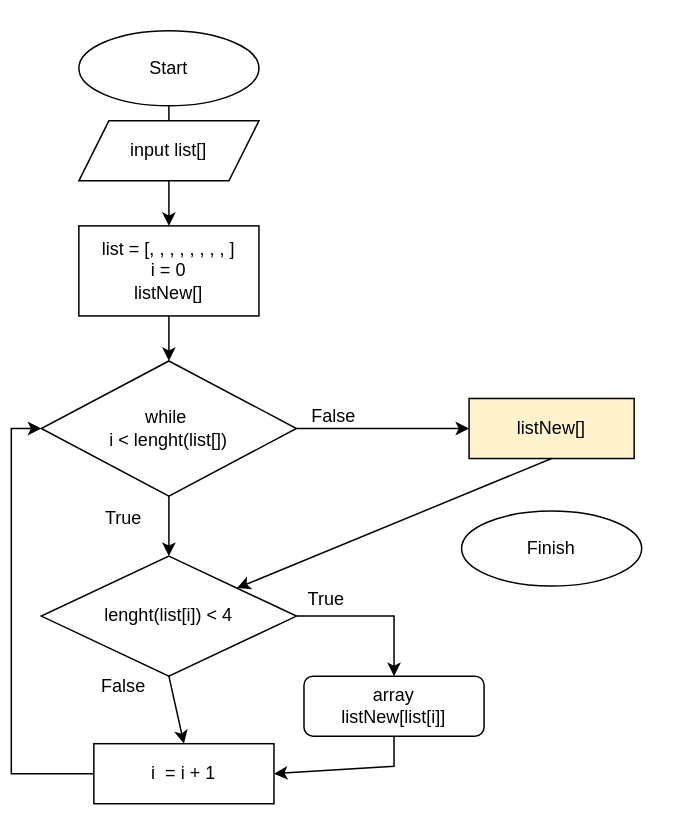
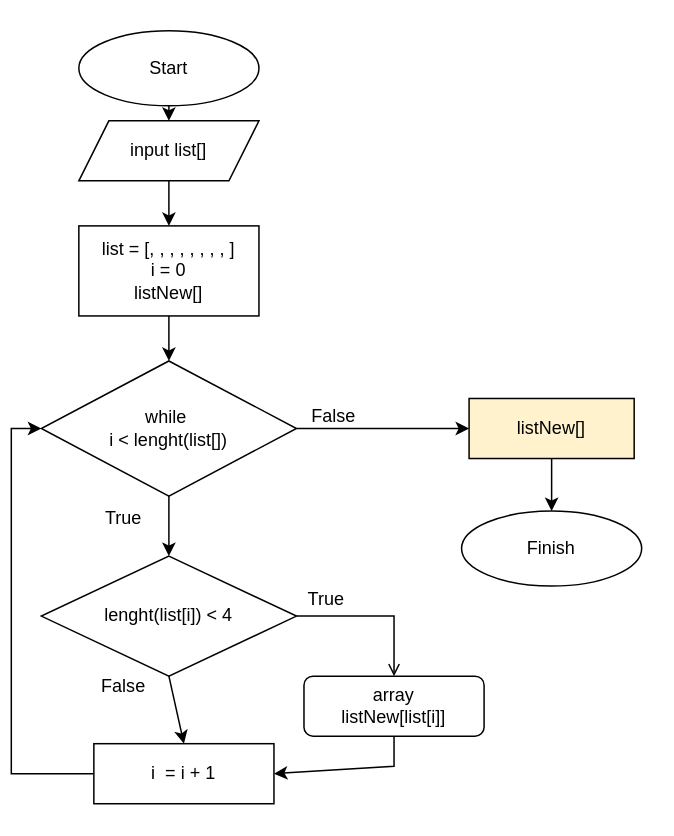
  <mxCell id="0" />
  <mxCell id="1" parent="0" />
  <mxCell id="2" value="Start" style="ellipse;whiteSpace=wrap;html=1;" vertex="1" parent="1"><mxGeometry x="45" y="20" width="120" height="50" as="geometry" /></mxCell>
  <mxCell id="3" value="input list[]" style="shape=parallelogram;perimeter=parallelogramPerimeter;whiteSpace=wrap;html=1;fixedSize=1;" vertex="1" parent="1"><mxGeometry x="45" y="80" width="120" height="40" as="geometry" /></mxCell>
  <mxCell id="4" value="list = [, , , , , , , , ]&lt;br&gt;i = 0&lt;br&gt;listNew[]" style="rounded=0;whiteSpace=wrap;html=1;" vertex="1" parent="1"><mxGeometry x="45" y="150" width="120" height="60" as="geometry" /></mxCell>
  <mxCell id="5" value="while&amp;nbsp;&lt;br&gt;i &amp;lt; lenght(list[])" style="rhombus;whiteSpace=wrap;html=1;" vertex="1" parent="1"><mxGeometry x="20" y="240" width="170" height="90" as="geometry" /></mxCell>
  <mxCell id="6" value="lenght(list[i]) &amp;lt; 4" style="rhombus;whiteSpace=wrap;html=1;" vertex="1" parent="1"><mxGeometry x="20" y="370" width="170" height="80" as="geometry" /></mxCell>
  <mxCell id="7" value="True" style="text;html=1;strokeColor=none;fillColor=none;align=center;verticalAlign=middle;whiteSpace=wrap;rounded=0;" vertex="1" parent="1"><mxGeometry x="45" y="330" width="60" height="30" as="geometry" /></mxCell>
  <mxCell id="8" value="False" style="text;html=1;strokeColor=none;fillColor=none;align=center;verticalAlign=middle;whiteSpace=wrap;rounded=0;" vertex="1" parent="1"><mxGeometry x="185" y="260" width="60" height="34" as="geometry" /></mxCell>
  <mxCell id="9" style="edgeStyle=orthogonalEdgeStyle;rounded=0;orthogonalLoop=1;jettySize=auto;html=1;exitX=0;exitY=0.5;exitDx=0;exitDy=0;entryX=0;entryY=0.5;entryDx=0;entryDy=0;" edge="1" parent="1" source="10" target="5"><mxGeometry relative="1" as="geometry" /></mxCell>
  <mxCell id="10" value="i&amp;nbsp; = i + 1" style="rounded=0;whiteSpace=wrap;html=1;" vertex="1" parent="1"><mxGeometry x="55" y="495" width="120" height="40" as="geometry" /></mxCell>
  <mxCell id="11" value="array&lt;br&gt;listNew[list[i]]" style="whiteSpace=wrap;html=1;rounded=1;" vertex="1" parent="1"><mxGeometry x="195" y="450" width="120" height="40" as="geometry" /></mxCell>
  <mxCell id="12" value="" style="endArrow=classic;html=1;rounded=0;entryX=0;entryY=0.5;entryDx=0;entryDy=0;" edge="1" parent="1" target="13"><mxGeometry width="50" height="50" relative="1" as="geometry"><mxPoint x="190" y="285" as="sourcePoint" /><mxPoint x="310" y="289.58" as="targetPoint" /><Array as="points" /></mxGeometry></mxCell>
  <mxCell id="13" value="listNew[]" style="rounded=0;whiteSpace=wrap;html=1;fillColor=#fff2cc;" vertex="1" parent="1"><mxGeometry x="305" y="265" width="110" height="40" as="geometry" /></mxCell>
  <mxCell id="14" value="Finish" style="ellipse;whiteSpace=wrap;html=1;" vertex="1" parent="1"><mxGeometry x="300" y="340" width="120" height="50" as="geometry" /></mxCell>
- <mxCell id="15" value="" style="endArrow=none;html=1;rounded=0;exitX=0.5;exitY=1;exitDx=0;exitDy=0;entryX=0.5;entryY=0;entryDx=0;entryDy=0;" edge="1" parent="1" source="2" target="3"><mxGeometry width="50" height="50" relative="1" as="geometry"><mxPoint x="255" y="340" as="sourcePoint" /><mxPoint x="305" y="290" as="targetPoint" /></mxGeometry></mxCell>
+ <mxCell id="15" value="" style="endArrow=classic;html=1;rounded=0;exitX=0.5;exitY=1;exitDx=0;exitDy=0;entryX=0.5;entryY=0;entryDx=0;entryDy=0;" edge="1" parent="1" source="2" target="3"><mxGeometry width="50" height="50" relative="1" as="geometry"><mxPoint x="255" y="340" as="sourcePoint" /><mxPoint x="305" y="290" as="targetPoint" /></mxGeometry></mxCell>
  <mxCell id="16" value="" style="endArrow=classic;html=1;rounded=0;exitX=0.5;exitY=1;exitDx=0;exitDy=0;entryX=0.5;entryY=0;entryDx=0;entryDy=0;" edge="1" parent="1"><mxGeometry width="50" height="50" relative="1" as="geometry"><mxPoint x="105" y="120" as="sourcePoint" /><mxPoint x="105" y="150" as="targetPoint" /></mxGeometry></mxCell>
  <mxCell id="17" value="" style="endArrow=classic;html=1;rounded=0;entryX=0.5;entryY=0;entryDx=0;entryDy=0;" edge="1" parent="1"><mxGeometry width="50" height="50" relative="1" as="geometry"><mxPoint x="105" y="210" as="sourcePoint" /><mxPoint x="105" y="240" as="targetPoint" /></mxGeometry></mxCell>
  <mxCell id="18" value="" style="endArrow=classic;html=1;rounded=0;exitX=0.5;exitY=1;exitDx=0;exitDy=0;entryX=0.5;entryY=0;entryDx=0;entryDy=0;" edge="1" parent="1" source="5" target="6"><mxGeometry width="50" height="50" relative="1" as="geometry"><mxPoint x="220" y="340" as="sourcePoint" /><mxPoint x="270" y="290" as="targetPoint" /></mxGeometry></mxCell>
- <mxCell id="19" value="" style="endArrow=classic;html=1;rounded=0;exitX=1;exitY=0.5;exitDx=0;exitDy=0;entryX=0.5;entryY=0;entryDx=0;entryDy=0;" edge="1" parent="1" source="6" target="11"><mxGeometry width="50" height="50" relative="1" as="geometry"><mxPoint x="220" y="340" as="sourcePoint" /><mxPoint x="270" y="290" as="targetPoint" /><Array as="points"><mxPoint x="255" y="410" /></Array></mxGeometry></mxCell>
+ <mxCell id="19" value="" style="endArrow=open;html=1;rounded=0;exitX=1;exitY=0.5;exitDx=0;exitDy=0;entryX=0.5;entryY=0;entryDx=0;entryDy=0;" edge="1" parent="1" source="6" target="11"><mxGeometry width="50" height="50" relative="1" as="geometry"><mxPoint x="220" y="340" as="sourcePoint" /><mxPoint x="270" y="290" as="targetPoint" /><Array as="points"><mxPoint x="255" y="410" /></Array></mxGeometry></mxCell>
  <mxCell id="20" value="" style="endArrow=classic;html=1;rounded=0;exitX=0.5;exitY=1;exitDx=0;exitDy=0;entryX=0.5;entryY=0;entryDx=0;entryDy=0;" edge="1" parent="1" source="6" target="10"><mxGeometry width="50" height="50" relative="1" as="geometry"><mxPoint x="220" y="340" as="sourcePoint" /><mxPoint x="270" y="290" as="targetPoint" /></mxGeometry></mxCell>
  <mxCell id="21" value="" style="endArrow=classic;html=1;rounded=0;exitX=0.5;exitY=1;exitDx=0;exitDy=0;entryX=1;entryY=0.5;entryDx=0;entryDy=0;" edge="1" parent="1" source="11" target="10"><mxGeometry width="50" height="50" relative="1" as="geometry"><mxPoint x="220" y="340" as="sourcePoint" /><mxPoint x="270" y="290" as="targetPoint" /><Array as="points"><mxPoint x="255" y="510" /></Array></mxGeometry></mxCell>
- <mxCell id="22" value="" style="endArrow=classic;html=1;rounded=0;exitX=0.5;exitY=1;exitDx=0;exitDy=0;" edge="1" parent="1" source="13" target="6"><mxGeometry width="50" height="50" relative="1" as="geometry"><mxPoint x="220" y="340" as="sourcePoint" /><mxPoint x="270" y="290" as="targetPoint" /></mxGeometry></mxCell>
+ <mxCell id="22" value="" style="endArrow=classic;html=1;rounded=0;exitX=0.5;exitY=1;exitDx=0;exitDy=0;entryX=0.5;entryY=0;entryDx=0;entryDy=0;" edge="1" parent="1" source="13" target="14"><mxGeometry width="50" height="50" relative="1" as="geometry"><mxPoint x="220" y="340" as="sourcePoint" /><mxPoint x="270" y="290" as="targetPoint" /></mxGeometry></mxCell>
  <mxCell id="23" value="True" style="text;html=1;strokeColor=none;fillColor=none;align=center;verticalAlign=middle;whiteSpace=wrap;rounded=0;" vertex="1" parent="1"><mxGeometry x="180" y="384" width="60" height="30" as="geometry" /></mxCell>
  <mxCell id="24" value="False" style="text;html=1;strokeColor=none;fillColor=none;align=center;verticalAlign=middle;whiteSpace=wrap;rounded=0;" vertex="1" parent="1"><mxGeometry x="45" y="440" width="60" height="34" as="geometry" /></mxCell>
